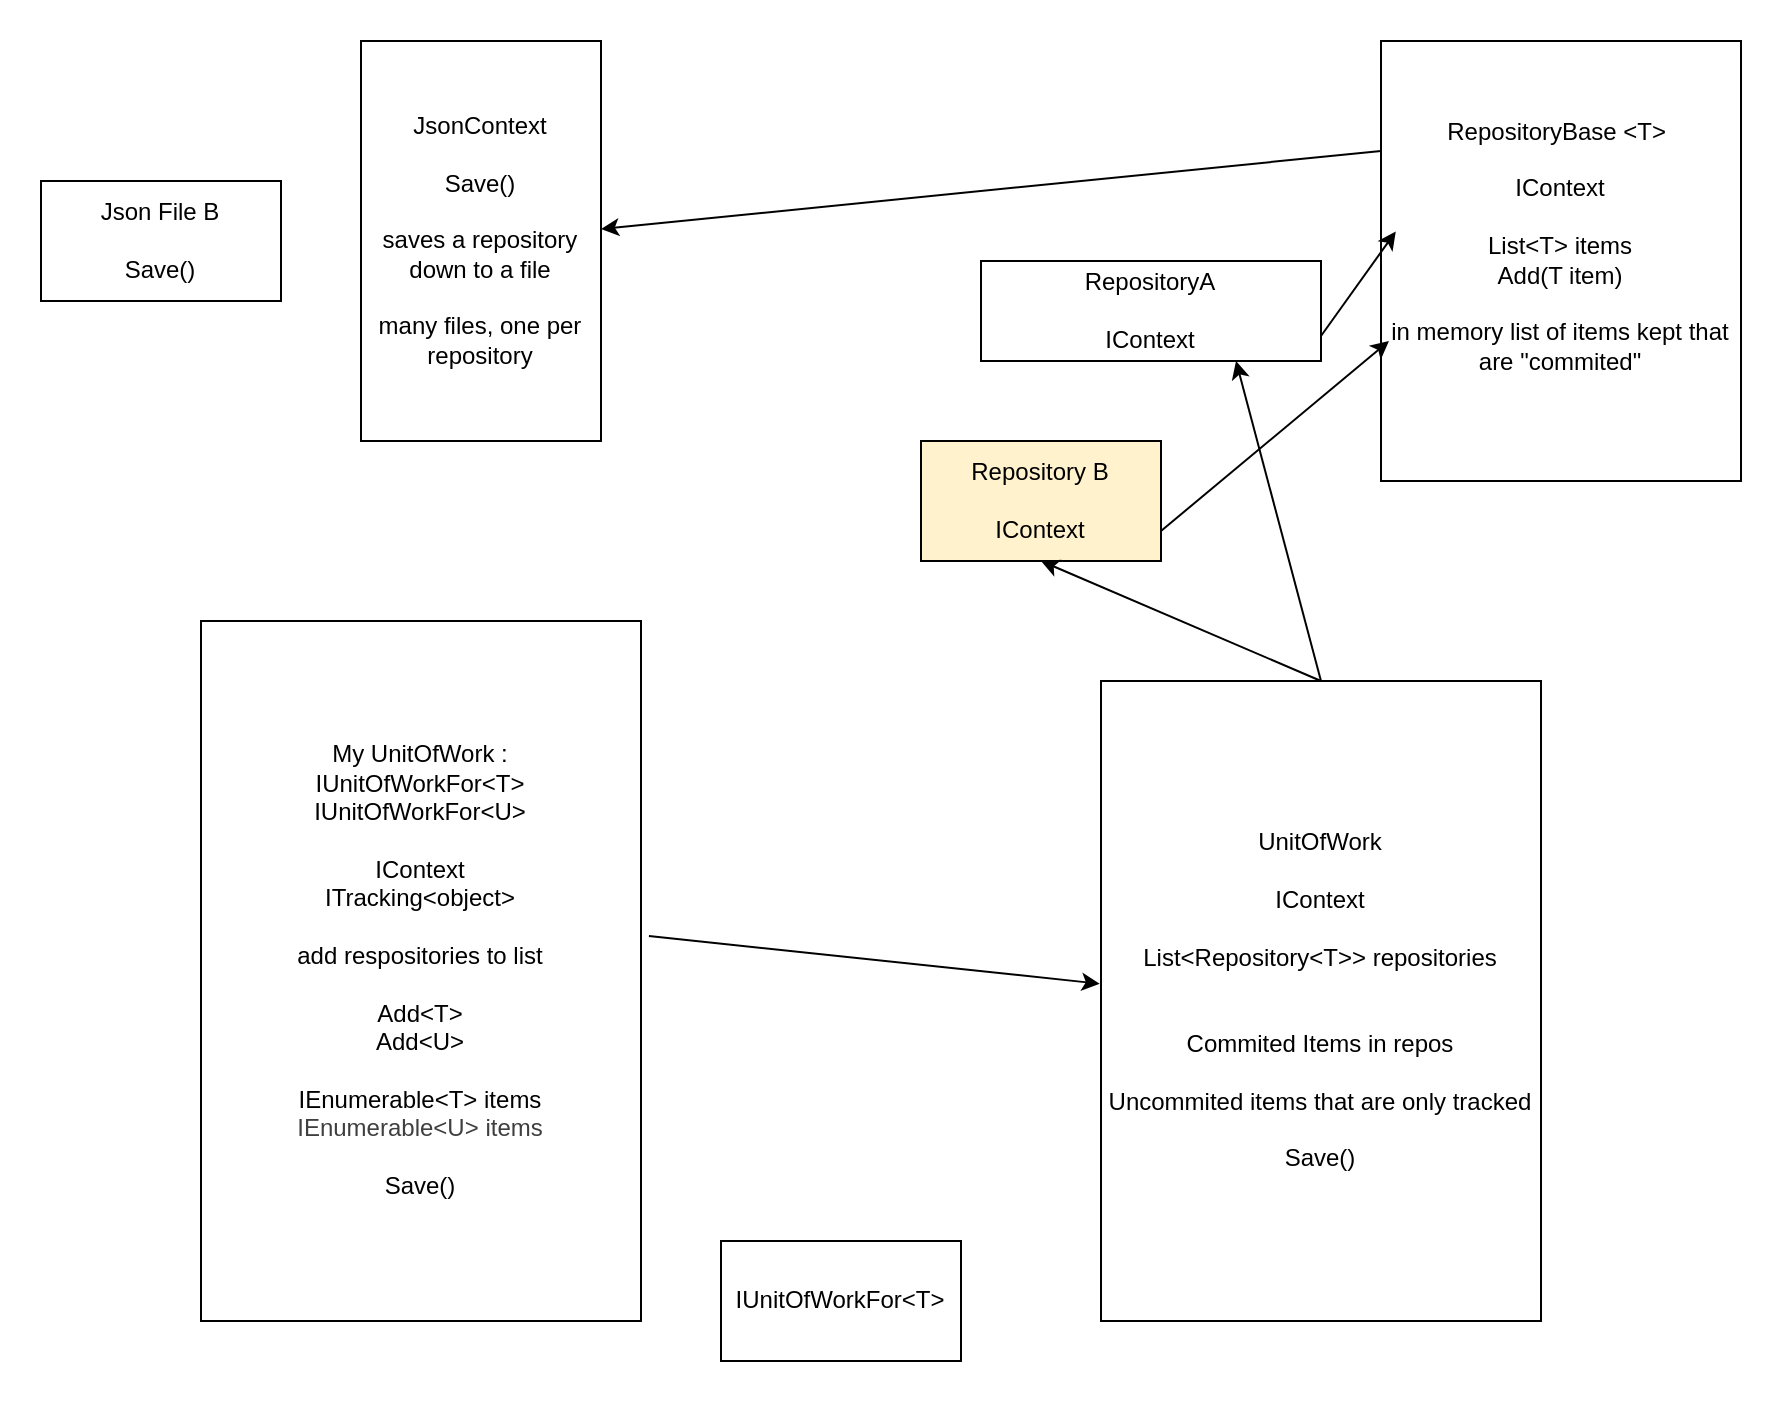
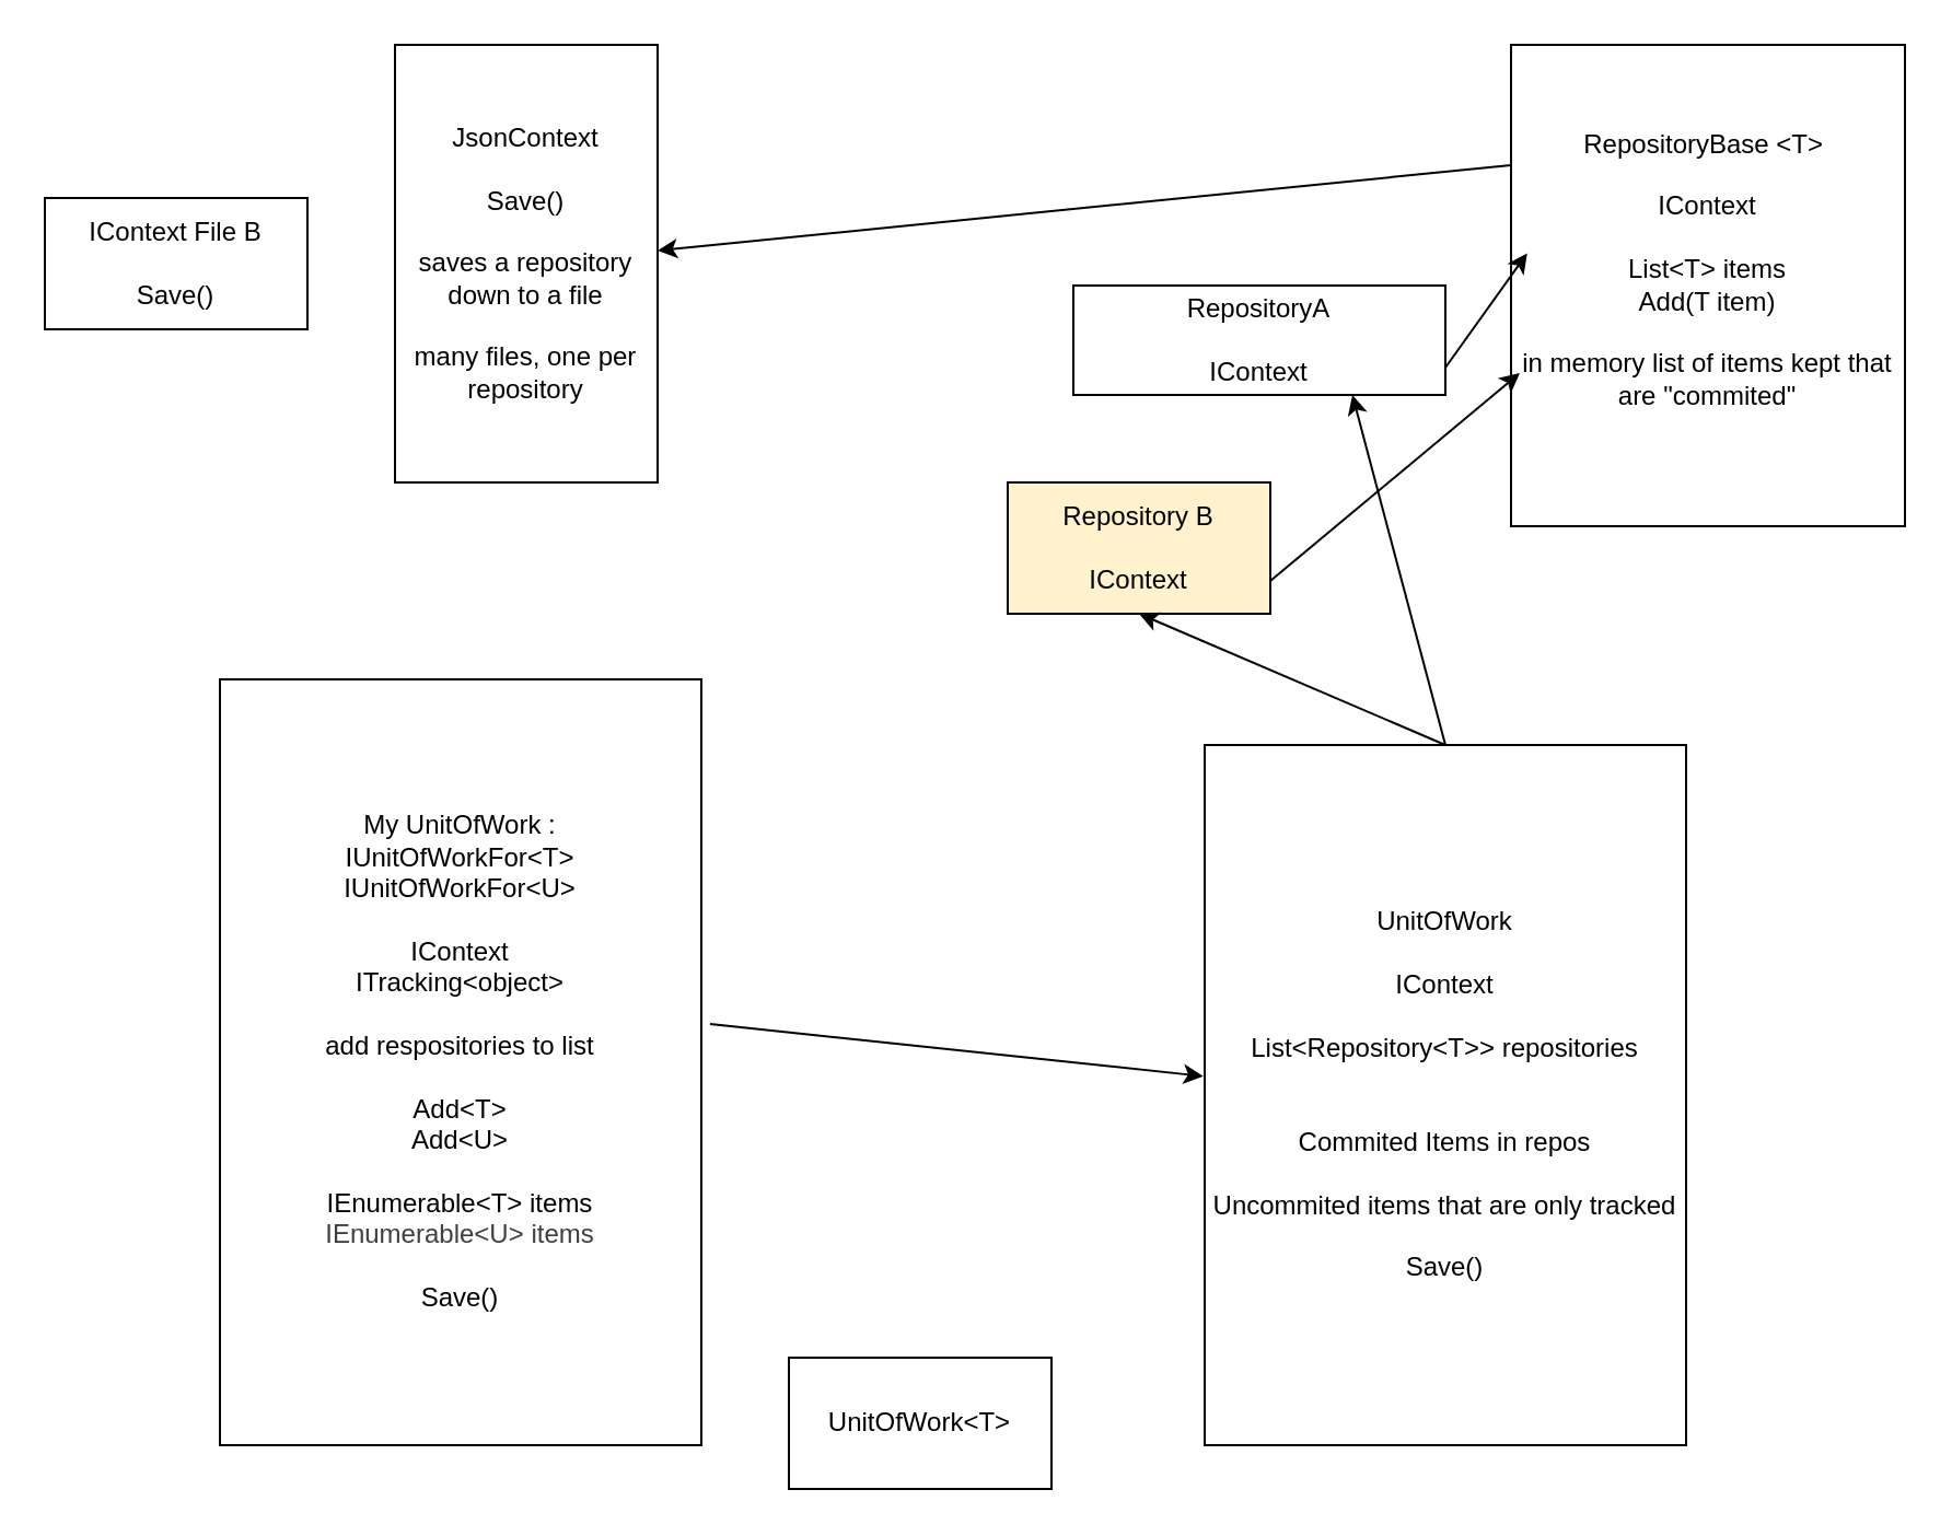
  <mxCell id="0" />
  <mxCell id="1" parent="0" />
  <mxCell id="2" value="JsonContext&lt;div&gt;&lt;br&gt;&lt;/div&gt;&lt;div&gt;Save()&lt;/div&gt;&lt;div&gt;&lt;br&gt;&lt;/div&gt;&lt;div&gt;saves a repository down to a file&lt;/div&gt;&lt;div&gt;&lt;br&gt;&lt;/div&gt;&lt;div&gt;many files, one per repository&lt;/div&gt;" style="rounded=0;whiteSpace=wrap;html=1;" vertex="1" parent="1"><mxGeometry x="180" y="20" width="120" height="200" as="geometry" /></mxCell>
  <mxCell id="3" value="RepositoryA&lt;div&gt;&lt;br&gt;&lt;/div&gt;&lt;div&gt;IContext&lt;/div&gt;" style="rounded=0;whiteSpace=wrap;html=1;" vertex="1" parent="1"><mxGeometry x="490" y="130" width="170" height="50" as="geometry" /></mxCell>
  <mxCell id="4" value="UnitOfWork&lt;div&gt;&lt;br&gt;&lt;/div&gt;&lt;div&gt;IContext&lt;/div&gt;&lt;div&gt;&lt;br&gt;&lt;/div&gt;&lt;div&gt;List&amp;lt;Repository&amp;lt;T&amp;gt;&amp;gt; repositories&lt;/div&gt;&lt;div&gt;&lt;br&gt;&lt;/div&gt;&lt;div&gt;&lt;br&gt;&lt;/div&gt;&lt;div&gt;Commited Items in repos&lt;/div&gt;&lt;div&gt;&lt;br&gt;&lt;/div&gt;&lt;div&gt;Uncommited items that are only tracked&lt;/div&gt;&lt;div&gt;&lt;br&gt;&lt;/div&gt;&lt;div&gt;Save()&lt;/div&gt;" style="rounded=0;whiteSpace=wrap;html=1;" vertex="1" parent="1"><mxGeometry x="550" y="340" width="220" height="320" as="geometry" /></mxCell>
  <mxCell id="5" value="Repository B&lt;div&gt;&lt;br&gt;&lt;/div&gt;&lt;div&gt;IContext&lt;/div&gt;" style="rounded=0;whiteSpace=wrap;html=1;fillColor=#fff2cc;" vertex="1" parent="1"><mxGeometry x="460" y="220" width="120" height="60" as="geometry" /></mxCell>
  <mxCell id="6" value="RepositoryBase &amp;lt;T&amp;gt;&amp;nbsp;&lt;div&gt;&lt;br&gt;&lt;/div&gt;&lt;div&gt;IContext&lt;/div&gt;&lt;div&gt;&lt;br&gt;&lt;/div&gt;&lt;div&gt;List&amp;lt;T&amp;gt; items&lt;/div&gt;&lt;div&gt;Add(T item)&lt;/div&gt;&lt;div&gt;&lt;br&gt;&lt;/div&gt;&lt;div&gt;in memory list of items kept that are &quot;commited&quot;&lt;/div&gt;&lt;div&gt;&lt;br&gt;&lt;/div&gt;" style="rounded=0;whiteSpace=wrap;html=1;" vertex="1" parent="1"><mxGeometry x="690" y="20" width="180" height="220" as="geometry" /></mxCell>
- <mxCell id="7" value="Json File B&lt;div&gt;&lt;br&gt;&lt;/div&gt;&lt;div&gt;Save()&lt;/div&gt;" style="rounded=0;whiteSpace=wrap;html=1;" vertex="1" parent="1"><mxGeometry x="20" y="90" width="120" height="60" as="geometry" /></mxCell>
+ <mxCell id="7" value="IContext File B&lt;div&gt;&lt;br&gt;&lt;/div&gt;&lt;div&gt;Save()&lt;/div&gt;" style="rounded=0;whiteSpace=wrap;html=1;" vertex="1" parent="1"><mxGeometry x="20" y="90" width="120" height="60" as="geometry" /></mxCell>
  <mxCell id="8" value="My UnitOfWork :&lt;br&gt;IUnitOfWorkFor&amp;lt;T&amp;gt;&lt;div&gt;&lt;span style=&quot;color: rgb(0, 0, 0);&quot;&gt;IUnitOfWorkFor&amp;lt;U&amp;gt;&lt;/span&gt;&lt;font color=&quot;#000000&quot;&gt;&lt;br&gt;&lt;/font&gt;&lt;div&gt;&lt;br&gt;&lt;/div&gt;&lt;div&gt;IContext&lt;/div&gt;&lt;div&gt;ITracking&amp;lt;object&amp;gt;&lt;/div&gt;&lt;div&gt;&lt;br&gt;&lt;/div&gt;&lt;div&gt;add respositories to list&lt;/div&gt;&lt;div&gt;&lt;br&gt;&lt;/div&gt;&lt;div&gt;Add&amp;lt;T&amp;gt;&lt;/div&gt;&lt;div&gt;Add&amp;lt;U&amp;gt;&lt;/div&gt;&lt;div&gt;&lt;br&gt;&lt;/div&gt;&lt;div&gt;IEnumerable&amp;lt;T&amp;gt; items&lt;/div&gt;&lt;div&gt;&lt;span style=&quot;color: rgb(63, 63, 63);&quot;&gt;IEnumerable&amp;lt;U&amp;gt;&amp;nbsp;&lt;/span&gt;&lt;span style=&quot;color: rgb(63, 63, 63); background-color: transparent;&quot;&gt;items&lt;/span&gt;&lt;/div&gt;&lt;div&gt;&lt;br&gt;&lt;/div&gt;&lt;div&gt;Save()&lt;/div&gt;&lt;/div&gt;" style="rounded=0;whiteSpace=wrap;html=1;" vertex="1" parent="1"><mxGeometry x="100" y="310" width="220" height="350" as="geometry" /></mxCell>
- <mxCell id="9" value="IUnitOfWorkFor&amp;lt;T&amp;gt;" style="rounded=0;whiteSpace=wrap;html=1;" vertex="1" parent="1"><mxGeometry x="360" y="620" width="120" height="60" as="geometry" /></mxCell>
+ <mxCell id="9" value="UnitOfWork&amp;lt;T&amp;gt;" style="rounded=0;whiteSpace=wrap;html=1;" vertex="1" parent="1"><mxGeometry x="360" y="620" width="120" height="60" as="geometry" /></mxCell>
  <mxCell id="10" value="" style="endArrow=classic;html=1;exitX=1.018;exitY=0.45;exitDx=0;exitDy=0;exitPerimeter=0;entryX=-0.003;entryY=0.473;entryDx=0;entryDy=0;entryPerimeter=0;" edge="1" parent="1" source="8" target="4"><mxGeometry width="50" height="50" relative="1" as="geometry"><mxPoint x="410" y="340" as="sourcePoint" /><mxPoint x="460" y="290" as="targetPoint" /></mxGeometry></mxCell>
  <mxCell id="11" value="" style="endArrow=classic;html=1;entryX=0.5;entryY=1;entryDx=0;entryDy=0;exitX=0.5;exitY=0;exitDx=0;exitDy=0;" edge="1" parent="1" source="4" target="5"><mxGeometry width="50" height="50" relative="1" as="geometry"><mxPoint x="620" y="260" as="sourcePoint" /><mxPoint x="529" y="471" as="targetPoint" /></mxGeometry></mxCell>
  <mxCell id="12" value="" style="endArrow=classic;html=1;entryX=0.75;entryY=1;entryDx=0;entryDy=0;exitX=0.5;exitY=0;exitDx=0;exitDy=0;" edge="1" parent="1" source="4" target="3"><mxGeometry width="50" height="50" relative="1" as="geometry"><mxPoint x="651" y="310" as="sourcePoint" /><mxPoint x="570" y="226" as="targetPoint" /></mxGeometry></mxCell>
  <mxCell id="13" value="" style="endArrow=classic;html=1;entryX=0.041;entryY=0.433;entryDx=0;entryDy=0;exitX=1;exitY=0.75;exitDx=0;exitDy=0;entryPerimeter=0;" edge="1" parent="1" source="3" target="6"><mxGeometry width="50" height="50" relative="1" as="geometry"><mxPoint x="631" y="334" as="sourcePoint" /><mxPoint x="550" y="250" as="targetPoint" /></mxGeometry></mxCell>
  <mxCell id="14" value="" style="endArrow=classic;html=1;entryX=0.022;entryY=0.682;entryDx=0;entryDy=0;exitX=1;exitY=0.75;exitDx=0;exitDy=0;entryPerimeter=0;" edge="1" parent="1" source="5" target="6"><mxGeometry width="50" height="50" relative="1" as="geometry"><mxPoint x="641" y="344" as="sourcePoint" /><mxPoint x="560" y="260" as="targetPoint" /></mxGeometry></mxCell>
  <mxCell id="15" value="" style="endArrow=classic;html=1;exitX=0;exitY=0.25;exitDx=0;exitDy=0;" edge="1" parent="1" source="6" target="2"><mxGeometry width="50" height="50" relative="1" as="geometry"><mxPoint x="651" y="354" as="sourcePoint" /><mxPoint x="570" y="270" as="targetPoint" /></mxGeometry></mxCell>
